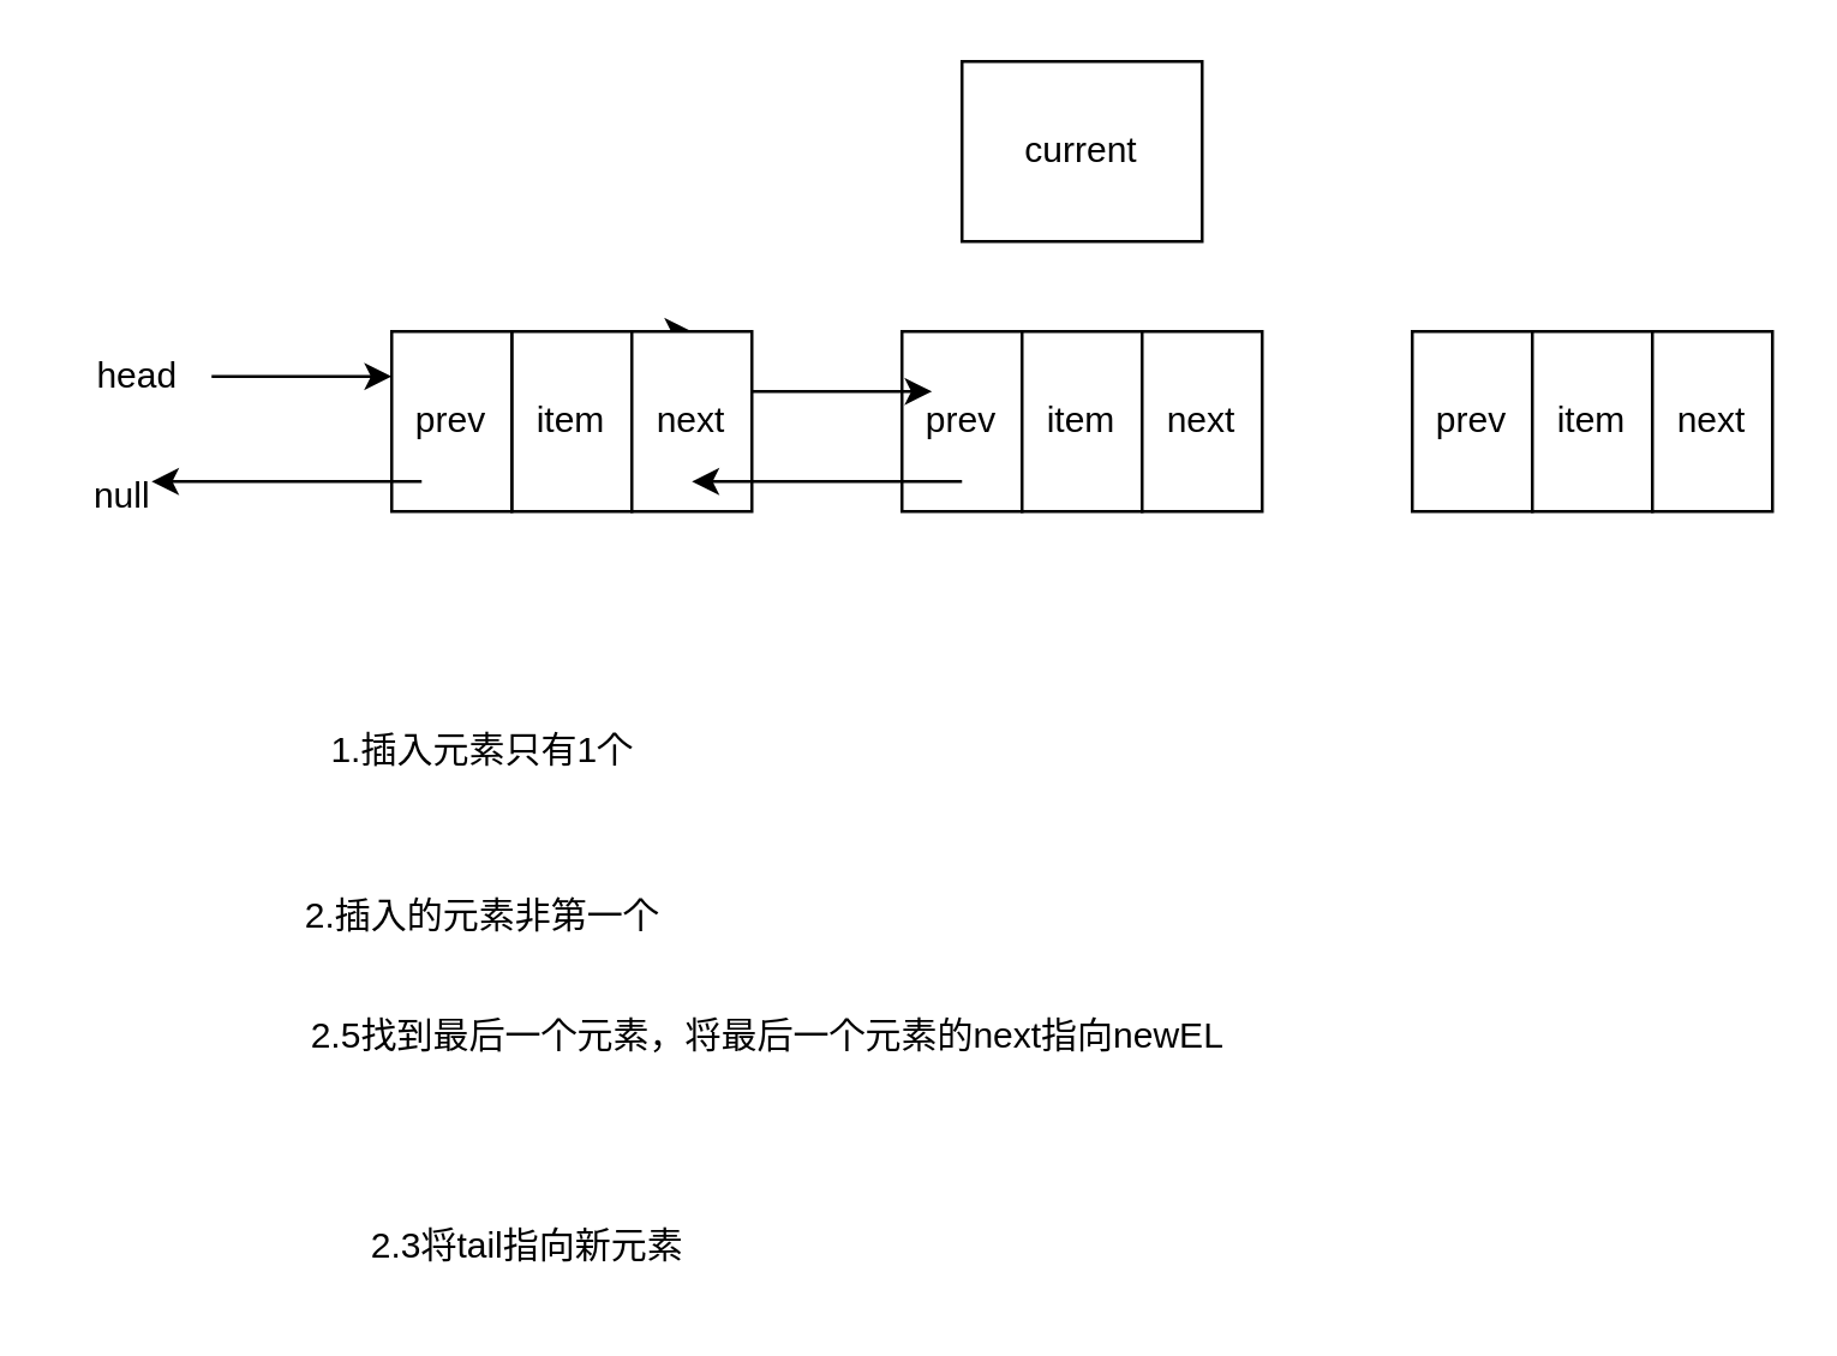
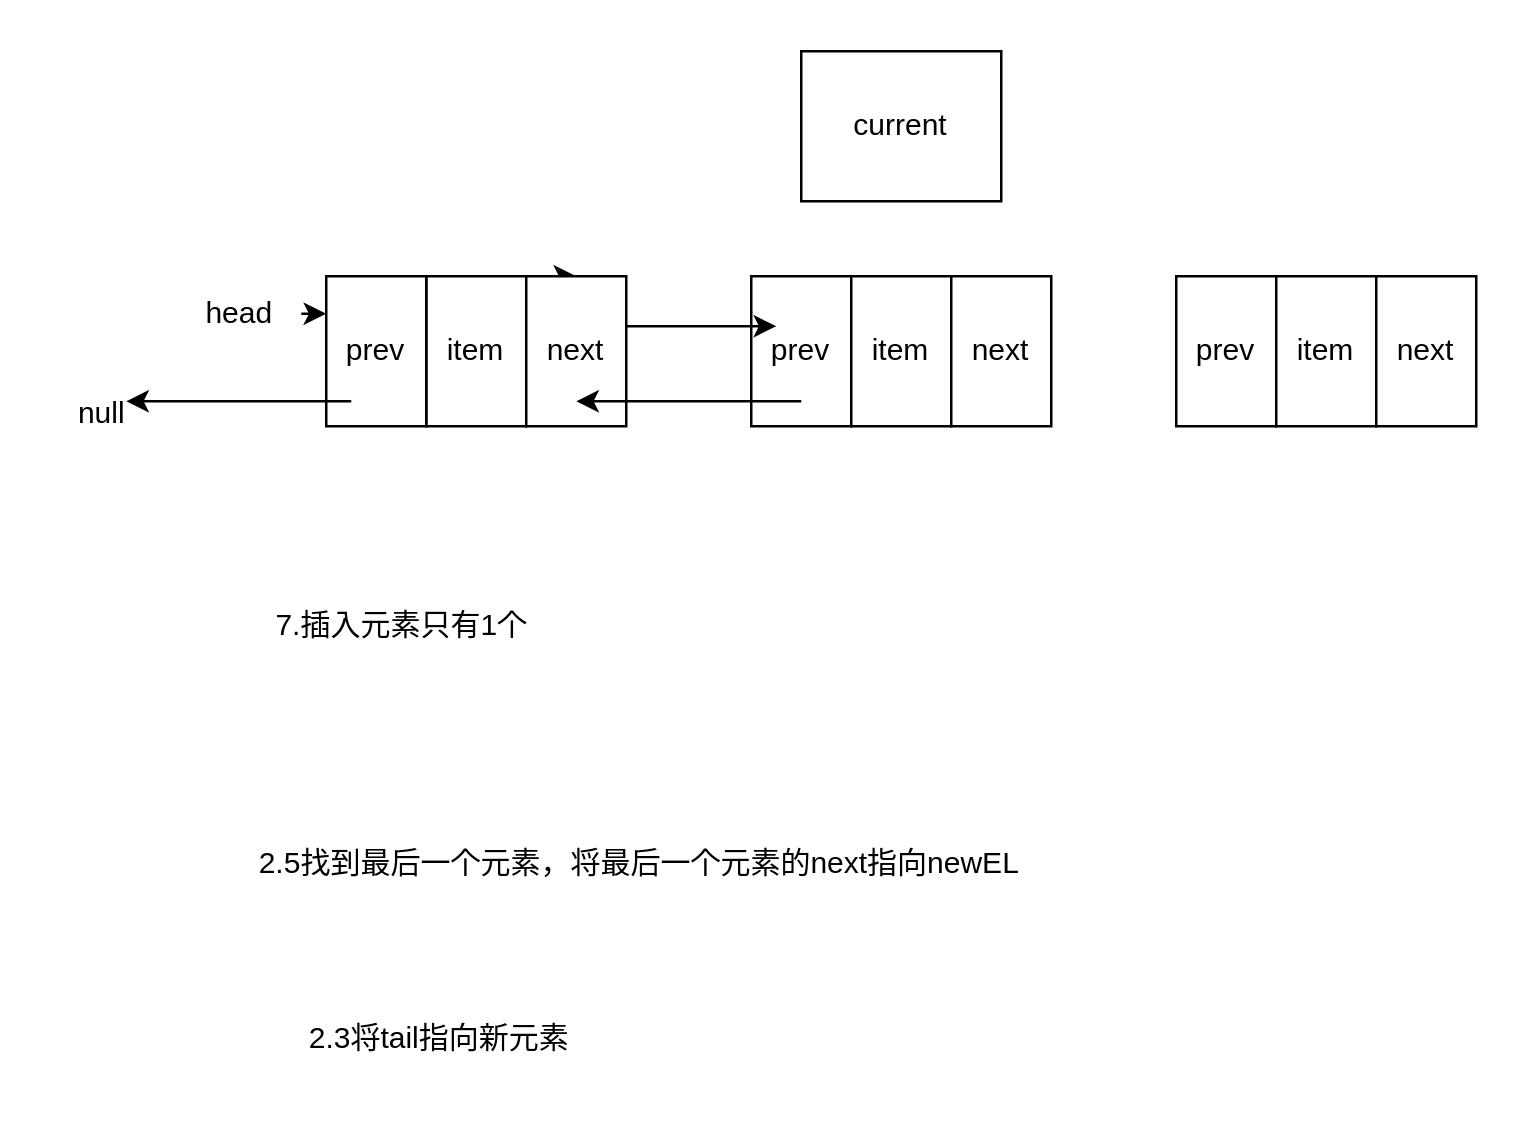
  <mxCell id="0" />
  <mxCell id="1" parent="0" />
  <mxCell id="2" value="prev" style="whiteSpace=wrap;html=1;" parent="1" vertex="1"><mxGeometry x="300" y="110" width="40" height="60" as="geometry" /></mxCell>
  <mxCell id="3" value="item" style="whiteSpace=wrap;html=1;" parent="1" vertex="1"><mxGeometry x="340" y="110" width="40" height="60" as="geometry" /></mxCell>
  <mxCell id="4" value="next" style="whiteSpace=wrap;html=1;" parent="1" vertex="1"><mxGeometry x="380" y="110" width="40" height="60" as="geometry" /></mxCell>
  <mxCell id="5" value="" style="endArrow=classic;html=1;" parent="1" edge="1"><mxGeometry relative="1" as="geometry"><mxPoint x="160" y="110" as="sourcePoint" /><mxPoint x="230" y="110" as="targetPoint" /></mxGeometry></mxCell>
  <mxCell id="6" value="prev" style="whiteSpace=wrap;html=1;" parent="1" vertex="1"><mxGeometry x="470" y="110" width="40" height="60" as="geometry" /></mxCell>
  <mxCell id="7" value="item" style="whiteSpace=wrap;html=1;" parent="1" vertex="1"><mxGeometry x="510" y="110" width="40" height="60" as="geometry" /></mxCell>
  <mxCell id="8" value="next" style="whiteSpace=wrap;html=1;" parent="1" vertex="1"><mxGeometry x="550" y="110" width="40" height="60" as="geometry" /></mxCell>
  <mxCell id="9" value="" style="endArrow=classic;html=1;" parent="1" edge="1"><mxGeometry relative="1" as="geometry"><mxPoint x="240" y="130" as="sourcePoint" /><mxPoint x="310" y="130" as="targetPoint" /></mxGeometry></mxCell>
  <mxCell id="10" value="item" style="whiteSpace=wrap;html=1;" parent="1" vertex="1"><mxGeometry x="170" y="110" width="40" height="60" as="geometry" /></mxCell>
  <mxCell id="11" value="prev" style="whiteSpace=wrap;html=1;" parent="1" vertex="1"><mxGeometry x="130" y="110" width="40" height="60" as="geometry" /></mxCell>
  <mxCell id="12" value="next" style="whiteSpace=wrap;html=1;" parent="1" vertex="1"><mxGeometry x="210" y="110" width="40" height="60" as="geometry" /></mxCell>
  <mxCell id="13" value="" style="endArrow=classic;html=1;" parent="1" edge="1"><mxGeometry relative="1" as="geometry"><mxPoint x="320" y="160" as="sourcePoint" /><mxPoint x="230" y="160" as="targetPoint" /><Array as="points" /></mxGeometry></mxCell>
  <mxCell id="14" value="" style="endArrow=classic;html=1;" parent="1" edge="1"><mxGeometry relative="1" as="geometry"><mxPoint x="140" y="160" as="sourcePoint" /><mxPoint x="50" y="160" as="targetPoint" /><Array as="points" /></mxGeometry></mxCell>
  <mxCell id="15" value="null" style="text;html=1;align=center;verticalAlign=middle;resizable=0;points=[];autosize=1;strokeColor=none;fillColor=none;" parent="1" vertex="1"><mxGeometry x="20" y="150" width="40" height="30" as="geometry" /></mxCell>
  <mxCell id="16" style="edgeStyle=none;html=1;entryX=0;entryY=0.25;entryDx=0;entryDy=0;" parent="1" source="17" target="11" edge="1"><mxGeometry relative="1" as="geometry" /></mxCell>
- <mxCell id="17" value="head" style="text;html=1;align=center;verticalAlign=middle;resizable=0;points=[];autosize=1;strokeColor=none;fillColor=none;" parent="1" vertex="1"><mxGeometry x="20" y="110" width="50" height="30" as="geometry" /></mxCell>
+ <mxCell id="17" value="head" style="text;html=1;align=center;verticalAlign=middle;resizable=0;points=[];autosize=1;strokeColor=none;fillColor=none;" parent="1" vertex="1"><mxGeometry x="70" y="110" width="50" height="30" as="geometry" /></mxCell>
  <mxCell id="18" value="current" style="whiteSpace=wrap;html=1;" vertex="1" parent="1"><mxGeometry x="320" y="20" width="80" height="60" as="geometry" /></mxCell>
- <mxCell id="19" value="1.插入元素只有1个" style="text;html=1;align=center;verticalAlign=middle;resizable=0;points=[];autosize=1;strokeColor=none;fillColor=none;" vertex="1" parent="1"><mxGeometry x="100" y="235" width="120" height="30" as="geometry" /></mxCell>
- <mxCell id="20" value="2.插入的元素非第一个" style="text;html=1;align=center;verticalAlign=middle;resizable=0;points=[];autosize=1;strokeColor=none;fillColor=none;" vertex="1" parent="1"><mxGeometry x="90" y="290" width="140" height="30" as="geometry" /></mxCell>
+ <mxCell id="19" value="7.插入元素只有1个" style="text;html=1;align=center;verticalAlign=middle;resizable=0;points=[];autosize=1;strokeColor=none;fillColor=none;" vertex="1" parent="1"><mxGeometry x="100" y="235" width="120" height="30" as="geometry" /></mxCell>
  <mxCell id="21" value="2.5找到最后一个元素，将最后一个元素的next指向newEL" style="text;html=1;align=center;verticalAlign=middle;resizable=0;points=[];autosize=1;strokeColor=none;fillColor=none;" vertex="1" parent="1"><mxGeometry x="90" y="330" width="330" height="30" as="geometry" /></mxCell>
  <mxCell id="22" value="2.3将tail指向新元素" style="text;html=1;align=center;verticalAlign=middle;resizable=0;points=[];autosize=1;strokeColor=none;fillColor=none;" vertex="1" parent="1"><mxGeometry x="110" y="400" width="130" height="30" as="geometry" /></mxCell>
